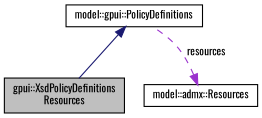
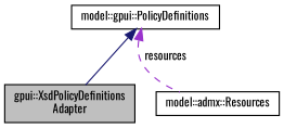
  digraph {
    fontname=Oswald
    node [color=black fillcolor=white fontname=Oswald fontsize=10 shape=record style=filled]
    edge [dir=back fontname=Oswald fontsize=10 labelfontname=Helvetica labelfontsize=10]
-   n1 [fillcolor=grey75 fontcolor=black height=0.2 label="gpui::XsdPolicyDefinitions\lResources" width=0.4]
+   n1 [fillcolor=grey75 fontcolor=black height=0.2 label="gpui::XsdPolicyDefinitions\lAdapter" width=0.4]
    n2 [height=0.2 label="model::gpui::PolicyDefinitions" width=0.4]
    n3 [height=0.2 label="model::admx::Resources" width=0.4]
    n2 -> n1 [color=midnightblue style=solid]
-   n3 -> n2 [color=darkorchid3 label=" resources" style=dashed]
+   n2 -> n3 [color=darkorchid3 label=" resources" style=dashed]
  }
